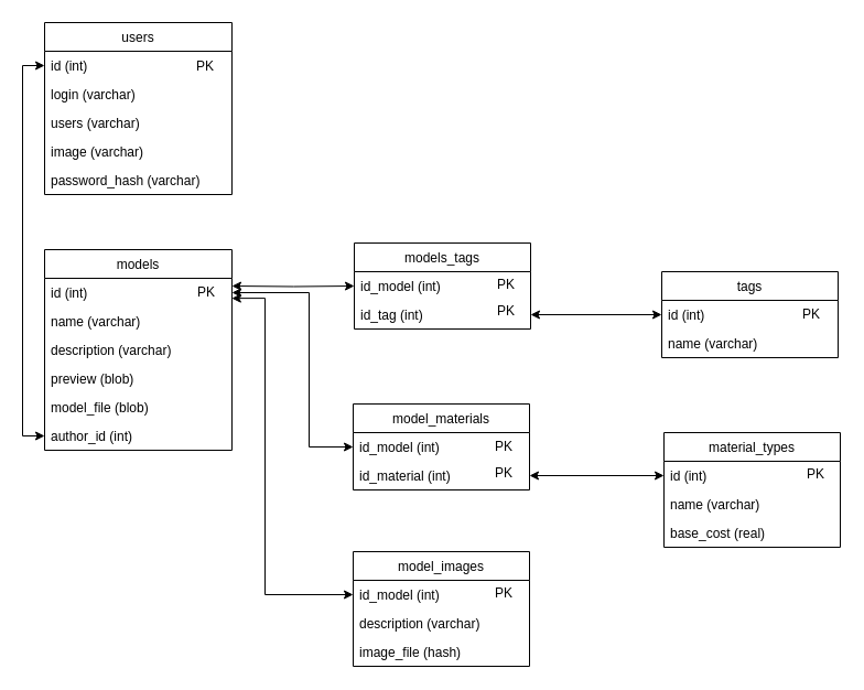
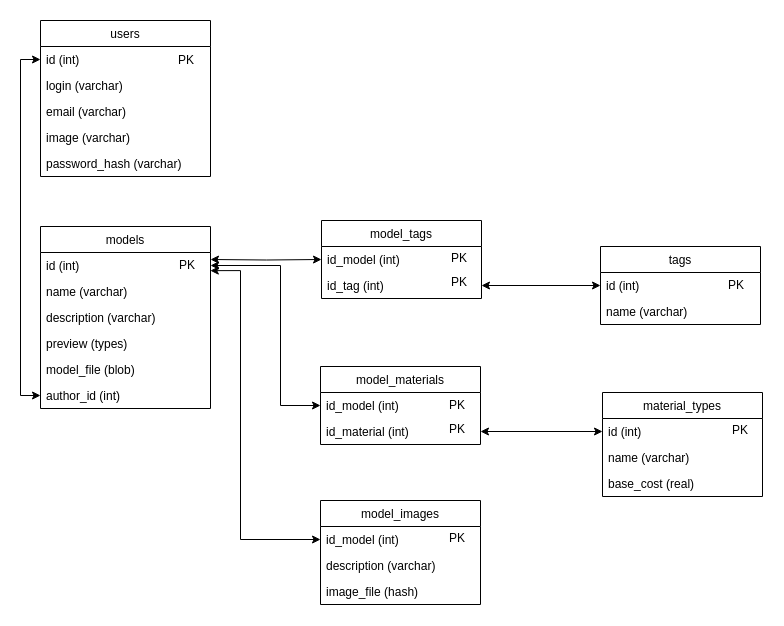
  <mxCell id="0" />
  <mxCell id="1" parent="0" />
  <mxCell id="2" value="users" style="swimlane;fontStyle=0;childLayout=stackLayout;horizontal=1;startSize=26;fillColor=none;horizontalStack=0;resizeParent=1;resizeParentMax=0;resizeLast=0;collapsible=1;marginBottom=0;" vertex="1" parent="1"><mxGeometry x="40" y="20" width="170" height="156" as="geometry" /></mxCell>
  <mxCell id="3" value="id (int)" style="text;strokeColor=none;fillColor=none;align=left;verticalAlign=top;spacingLeft=4;spacingRight=4;overflow=hidden;rotatable=0;points=[[0,0.5],[1,0.5]];portConstraint=eastwest;" vertex="1" parent="2"><mxGeometry y="26" width="170" height="26" as="geometry" /></mxCell>
  <mxCell id="4" value="login (varchar)" style="text;strokeColor=none;fillColor=none;align=left;verticalAlign=top;spacingLeft=4;spacingRight=4;overflow=hidden;rotatable=0;points=[[0,0.5],[1,0.5]];portConstraint=eastwest;" vertex="1" parent="2"><mxGeometry y="52" width="170" height="26" as="geometry" /></mxCell>
- <mxCell id="5" value="users (varchar)" style="text;strokeColor=none;fillColor=none;align=left;verticalAlign=top;spacingLeft=4;spacingRight=4;overflow=hidden;rotatable=0;points=[[0,0.5],[1,0.5]];portConstraint=eastwest;" vertex="1" parent="2"><mxGeometry y="78" width="170" height="26" as="geometry" /></mxCell>
+ <mxCell id="5" value="email (varchar)" style="text;strokeColor=none;fillColor=none;align=left;verticalAlign=top;spacingLeft=4;spacingRight=4;overflow=hidden;rotatable=0;points=[[0,0.5],[1,0.5]];portConstraint=eastwest;" vertex="1" parent="2"><mxGeometry y="78" width="170" height="26" as="geometry" /></mxCell>
  <mxCell id="6" value="image (varchar)" style="text;strokeColor=none;fillColor=none;align=left;verticalAlign=top;spacingLeft=4;spacingRight=4;overflow=hidden;rotatable=0;points=[[0,0.5],[1,0.5]];portConstraint=eastwest;" vertex="1" parent="2"><mxGeometry y="104" width="170" height="26" as="geometry" /></mxCell>
  <mxCell id="7" value="password_hash (varchar)" style="text;strokeColor=none;fillColor=none;align=left;verticalAlign=top;spacingLeft=4;spacingRight=4;overflow=hidden;rotatable=0;points=[[0,0.5],[1,0.5]];portConstraint=eastwest;" vertex="1" parent="2"><mxGeometry y="130" width="170" height="26" as="geometry" /></mxCell>
  <mxCell id="8" value="models" style="swimlane;fontStyle=0;childLayout=stackLayout;horizontal=1;startSize=26;fillColor=none;horizontalStack=0;resizeParent=1;resizeParentMax=0;resizeLast=0;collapsible=1;marginBottom=0;" vertex="1" parent="1"><mxGeometry x="40" y="226" width="170" height="182" as="geometry" /></mxCell>
  <mxCell id="9" value="id (int)" style="text;strokeColor=none;fillColor=none;align=left;verticalAlign=top;spacingLeft=4;spacingRight=4;overflow=hidden;rotatable=0;points=[[0,0.5],[1,0.5]];portConstraint=eastwest;" vertex="1" parent="8"><mxGeometry y="26" width="170" height="26" as="geometry" /></mxCell>
  <mxCell id="10" value="name (varchar)" style="text;strokeColor=none;fillColor=none;align=left;verticalAlign=top;spacingLeft=4;spacingRight=4;overflow=hidden;rotatable=0;points=[[0,0.5],[1,0.5]];portConstraint=eastwest;" vertex="1" parent="8"><mxGeometry y="52" width="170" height="26" as="geometry" /></mxCell>
  <mxCell id="11" value="description (varchar)" style="text;strokeColor=none;fillColor=none;align=left;verticalAlign=top;spacingLeft=4;spacingRight=4;overflow=hidden;rotatable=0;points=[[0,0.5],[1,0.5]];portConstraint=eastwest;" vertex="1" parent="8"><mxGeometry y="78" width="170" height="26" as="geometry" /></mxCell>
- <mxCell id="12" value="preview (blob)" style="text;strokeColor=none;fillColor=none;align=left;verticalAlign=top;spacingLeft=4;spacingRight=4;overflow=hidden;rotatable=0;points=[[0,0.5],[1,0.5]];portConstraint=eastwest;" vertex="1" parent="8"><mxGeometry y="104" width="170" height="26" as="geometry" /></mxCell>
+ <mxCell id="12" value="preview (types)" style="text;strokeColor=none;fillColor=none;align=left;verticalAlign=top;spacingLeft=4;spacingRight=4;overflow=hidden;rotatable=0;points=[[0,0.5],[1,0.5]];portConstraint=eastwest;" vertex="1" parent="8"><mxGeometry y="104" width="170" height="26" as="geometry" /></mxCell>
  <mxCell id="13" value="model_file (blob)" style="text;strokeColor=none;fillColor=none;align=left;verticalAlign=top;spacingLeft=4;spacingRight=4;overflow=hidden;rotatable=0;points=[[0,0.5],[1,0.5]];portConstraint=eastwest;" vertex="1" parent="8"><mxGeometry y="130" width="170" height="26" as="geometry" /></mxCell>
  <mxCell id="14" value="author_id (int)" style="text;strokeColor=none;fillColor=none;align=left;verticalAlign=top;spacingLeft=4;spacingRight=4;overflow=hidden;rotatable=0;points=[[0,0.5],[1,0.5]];portConstraint=eastwest;" vertex="1" parent="8"><mxGeometry y="156" width="170" height="26" as="geometry" /></mxCell>
  <mxCell id="15" value="material_types" style="swimlane;fontStyle=0;childLayout=stackLayout;horizontal=1;startSize=26;fillColor=none;horizontalStack=0;resizeParent=1;resizeParentMax=0;resizeLast=0;collapsible=1;marginBottom=0;" vertex="1" parent="1"><mxGeometry x="602" y="392" width="160" height="104" as="geometry" /></mxCell>
  <mxCell id="16" value="id (int)" style="text;strokeColor=none;fillColor=none;align=left;verticalAlign=top;spacingLeft=4;spacingRight=4;overflow=hidden;rotatable=0;points=[[0,0.5],[1,0.5]];portConstraint=eastwest;" vertex="1" parent="15"><mxGeometry y="26" width="160" height="26" as="geometry" /></mxCell>
  <mxCell id="17" value="name (varchar)" style="text;strokeColor=none;fillColor=none;align=left;verticalAlign=top;spacingLeft=4;spacingRight=4;overflow=hidden;rotatable=0;points=[[0,0.5],[1,0.5]];portConstraint=eastwest;" vertex="1" parent="15"><mxGeometry y="52" width="160" height="26" as="geometry" /></mxCell>
  <mxCell id="18" value="base_cost (real)" style="text;strokeColor=none;fillColor=none;align=left;verticalAlign=top;spacingLeft=4;spacingRight=4;overflow=hidden;rotatable=0;points=[[0,0.5],[1,0.5]];portConstraint=eastwest;" vertex="1" parent="15"><mxGeometry y="78" width="160" height="26" as="geometry" /></mxCell>
- <mxCell id="19" value="models_tags" style="swimlane;fontStyle=0;childLayout=stackLayout;horizontal=1;startSize=26;fillColor=none;horizontalStack=0;resizeParent=1;resizeParentMax=0;resizeLast=0;collapsible=1;marginBottom=0;" vertex="1" parent="1"><mxGeometry x="321" y="220" width="160" height="78" as="geometry" /></mxCell>
+ <mxCell id="19" value="model_tags" style="swimlane;fontStyle=0;childLayout=stackLayout;horizontal=1;startSize=26;fillColor=none;horizontalStack=0;resizeParent=1;resizeParentMax=0;resizeLast=0;collapsible=1;marginBottom=0;" vertex="1" parent="1"><mxGeometry x="321" y="220" width="160" height="78" as="geometry" /></mxCell>
  <mxCell id="20" value="id_model (int)" style="text;strokeColor=none;fillColor=none;align=left;verticalAlign=top;spacingLeft=4;spacingRight=4;overflow=hidden;rotatable=0;points=[[0,0.5],[1,0.5]];portConstraint=eastwest;" vertex="1" parent="19"><mxGeometry y="26" width="160" height="26" as="geometry" /></mxCell>
  <mxCell id="21" value="id_tag (int)" style="text;strokeColor=none;fillColor=none;align=left;verticalAlign=top;spacingLeft=4;spacingRight=4;overflow=hidden;rotatable=0;points=[[0,0.5],[1,0.5]];portConstraint=eastwest;" vertex="1" parent="19"><mxGeometry y="52" width="160" height="26" as="geometry" /></mxCell>
  <mxCell id="22" value="tags" style="swimlane;fontStyle=0;childLayout=stackLayout;horizontal=1;startSize=26;fillColor=none;horizontalStack=0;resizeParent=1;resizeParentMax=0;resizeLast=0;collapsible=1;marginBottom=0;" vertex="1" parent="1"><mxGeometry x="600" y="246" width="160" height="78" as="geometry" /></mxCell>
  <mxCell id="23" value="id (int)" style="text;strokeColor=none;fillColor=none;align=left;verticalAlign=top;spacingLeft=4;spacingRight=4;overflow=hidden;rotatable=0;points=[[0,0.5],[1,0.5]];portConstraint=eastwest;" vertex="1" parent="22"><mxGeometry y="26" width="160" height="26" as="geometry" /></mxCell>
  <mxCell id="24" value="name (varchar)" style="text;strokeColor=none;fillColor=none;align=left;verticalAlign=top;spacingLeft=4;spacingRight=4;overflow=hidden;rotatable=0;points=[[0,0.5],[1,0.5]];portConstraint=eastwest;" vertex="1" parent="22"><mxGeometry y="52" width="160" height="26" as="geometry" /></mxCell>
  <mxCell id="25" style="edgeStyle=orthogonalEdgeStyle;rounded=0;orthogonalLoop=1;jettySize=auto;html=1;entryX=0;entryY=0.5;entryDx=0;entryDy=0;startArrow=classic;startFill=1;" edge="1" parent="1" source="21" target="23"><mxGeometry relative="1" as="geometry" /></mxCell>
  <mxCell id="26" style="edgeStyle=orthogonalEdgeStyle;rounded=0;orthogonalLoop=1;jettySize=auto;html=1;entryX=0;entryY=0.5;entryDx=0;entryDy=0;startArrow=classic;startFill=1;" edge="1" parent="1" target="20"><mxGeometry relative="1" as="geometry"><mxPoint x="210" y="259" as="sourcePoint" /></mxGeometry></mxCell>
  <mxCell id="27" style="edgeStyle=orthogonalEdgeStyle;rounded=0;orthogonalLoop=1;jettySize=auto;html=1;entryX=0;entryY=0.5;entryDx=0;entryDy=0;startArrow=classic;startFill=1;exitX=1;exitY=0.5;exitDx=0;exitDy=0;" edge="1" parent="1" source="31" target="16"><mxGeometry relative="1" as="geometry"><mxPoint x="540" y="436" as="sourcePoint" /></mxGeometry></mxCell>
  <mxCell id="28" style="edgeStyle=orthogonalEdgeStyle;rounded=0;orthogonalLoop=1;jettySize=auto;html=1;entryX=0;entryY=0.5;entryDx=0;entryDy=0;startArrow=classic;startFill=1;" edge="1" parent="1" source="14" target="3"><mxGeometry relative="1" as="geometry"><Array as="points"><mxPoint x="20" y="395" /><mxPoint x="20" y="59" /></Array></mxGeometry></mxCell>
  <mxCell id="29" value="model_materials" style="swimlane;fontStyle=0;childLayout=stackLayout;horizontal=1;startSize=26;fillColor=none;horizontalStack=0;resizeParent=1;resizeParentMax=0;resizeLast=0;collapsible=1;marginBottom=0;" vertex="1" parent="1"><mxGeometry x="320" y="366" width="160" height="78" as="geometry" /></mxCell>
  <mxCell id="30" value="id_model (int)" style="text;strokeColor=none;fillColor=none;align=left;verticalAlign=top;spacingLeft=4;spacingRight=4;overflow=hidden;rotatable=0;points=[[0,0.5],[1,0.5]];portConstraint=eastwest;" vertex="1" parent="29"><mxGeometry y="26" width="160" height="26" as="geometry" /></mxCell>
  <mxCell id="31" value="id_material (int)" style="text;strokeColor=none;fillColor=none;align=left;verticalAlign=top;spacingLeft=4;spacingRight=4;overflow=hidden;rotatable=0;points=[[0,0.5],[1,0.5]];portConstraint=eastwest;" vertex="1" parent="29"><mxGeometry y="52" width="160" height="26" as="geometry" /></mxCell>
  <mxCell id="32" style="edgeStyle=orthogonalEdgeStyle;rounded=0;orthogonalLoop=1;jettySize=auto;html=1;entryX=0;entryY=0.5;entryDx=0;entryDy=0;startArrow=classic;startFill=1;exitX=1;exitY=0.5;exitDx=0;exitDy=0;" edge="1" parent="1" source="9" target="30"><mxGeometry relative="1" as="geometry"><mxPoint x="201" y="265" as="sourcePoint" /><Array as="points"><mxPoint x="280" y="265" /><mxPoint x="280" y="405" /></Array></mxGeometry></mxCell>
  <mxCell id="33" value="model_images" style="swimlane;fontStyle=0;childLayout=stackLayout;horizontal=1;startSize=26;fillColor=none;horizontalStack=0;resizeParent=1;resizeParentMax=0;resizeLast=0;collapsible=1;marginBottom=0;" vertex="1" parent="1"><mxGeometry x="320" y="500" width="160" height="104" as="geometry" /></mxCell>
  <mxCell id="34" value="id_model (int)" style="text;strokeColor=none;fillColor=none;align=left;verticalAlign=top;spacingLeft=4;spacingRight=4;overflow=hidden;rotatable=0;points=[[0,0.5],[1,0.5]];portConstraint=eastwest;" vertex="1" parent="33"><mxGeometry y="26" width="160" height="26" as="geometry" /></mxCell>
  <mxCell id="35" value="description (varchar)" style="text;strokeColor=none;fillColor=none;align=left;verticalAlign=top;spacingLeft=4;spacingRight=4;overflow=hidden;rotatable=0;points=[[0,0.5],[1,0.5]];portConstraint=eastwest;" vertex="1" parent="33"><mxGeometry y="52" width="160" height="26" as="geometry" /></mxCell>
  <mxCell id="36" value="image_file (hash)" style="text;strokeColor=none;fillColor=none;align=left;verticalAlign=top;spacingLeft=4;spacingRight=4;overflow=hidden;rotatable=0;points=[[0,0.5],[1,0.5]];portConstraint=eastwest;" vertex="1" parent="33"><mxGeometry y="78" width="160" height="26" as="geometry" /></mxCell>
  <mxCell id="37" style="edgeStyle=orthogonalEdgeStyle;rounded=0;orthogonalLoop=1;jettySize=auto;html=1;entryX=0;entryY=0.5;entryDx=0;entryDy=0;startArrow=classic;startFill=1;exitX=0.999;exitY=0.698;exitDx=0;exitDy=0;exitPerimeter=0;" edge="1" parent="1" source="9" target="34"><mxGeometry relative="1" as="geometry"><mxPoint x="210" y="290" as="sourcePoint" /><Array as="points"><mxPoint x="240" y="270" /><mxPoint x="240" y="539" /></Array></mxGeometry></mxCell>
  <mxCell id="38" value="PK" style="text;html=1;strokeColor=none;fillColor=none;align=center;verticalAlign=middle;whiteSpace=wrap;rounded=0;" vertex="1" parent="1"><mxGeometry x="166" y="50" width="40" height="20" as="geometry" /></mxCell>
  <mxCell id="39" value="PK" style="text;html=1;strokeColor=none;fillColor=none;align=center;verticalAlign=middle;whiteSpace=wrap;rounded=0;" vertex="1" parent="1"><mxGeometry x="167" y="255" width="40" height="20" as="geometry" /></mxCell>
  <mxCell id="40" value="PK" style="text;html=1;strokeColor=none;fillColor=none;align=center;verticalAlign=middle;whiteSpace=wrap;rounded=0;" vertex="1" parent="1"><mxGeometry x="716" y="275" width="40" height="20" as="geometry" /></mxCell>
  <mxCell id="41" value="PK" style="text;html=1;strokeColor=none;fillColor=none;align=center;verticalAlign=middle;whiteSpace=wrap;rounded=0;" vertex="1" parent="1"><mxGeometry x="720" y="420" width="40" height="20" as="geometry" /></mxCell>
  <mxCell id="42" value="PK" style="text;html=1;strokeColor=none;fillColor=none;align=center;verticalAlign=middle;whiteSpace=wrap;rounded=0;" vertex="1" parent="1"><mxGeometry x="437" y="528" width="40" height="20" as="geometry" /></mxCell>
  <mxCell id="43" value="PK" style="text;html=1;strokeColor=none;fillColor=none;align=center;verticalAlign=middle;whiteSpace=wrap;rounded=0;" vertex="1" parent="1"><mxGeometry x="439" y="248" width="40" height="20" as="geometry" /></mxCell>
  <mxCell id="44" value="PK" style="text;html=1;strokeColor=none;fillColor=none;align=center;verticalAlign=middle;whiteSpace=wrap;rounded=0;" vertex="1" parent="1"><mxGeometry x="439" y="272" width="40" height="20" as="geometry" /></mxCell>
  <mxCell id="45" value="PK" style="text;html=1;strokeColor=none;fillColor=none;align=center;verticalAlign=middle;whiteSpace=wrap;rounded=0;" vertex="1" parent="1"><mxGeometry x="437" y="395" width="40" height="20" as="geometry" /></mxCell>
  <mxCell id="46" value="PK" style="text;html=1;strokeColor=none;fillColor=none;align=center;verticalAlign=middle;whiteSpace=wrap;rounded=0;" vertex="1" parent="1"><mxGeometry x="437" y="419" width="40" height="20" as="geometry" /></mxCell>
